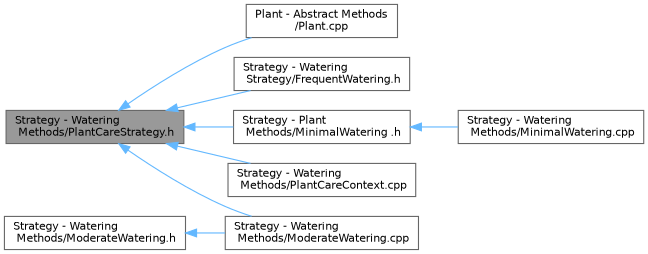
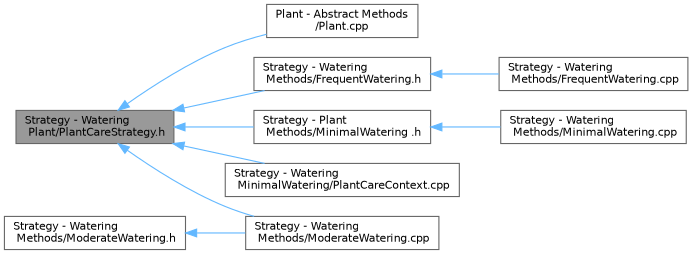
  digraph {
    rankdir=LR
    node [color=grey40 fillcolor=white fontname=Helvetica fontsize=10 shape=box style=filled]
    edge [color=steelblue1 dir=back fontname=Helvetica fontsize=10 labelfontname=Helvetica labelfontsize=10 style=solid]
-   n1 [color=gray40 fillcolor=grey60 fontcolor=black height=0.2 label="Strategy - Watering\l Methods/PlantCareStrategy.h" width=0.4]
+   n1 [color=gray40 fillcolor=grey60 fontcolor=black height=0.2 label="Strategy - Watering\l Plant/PlantCareStrategy.h" width=0.4]
    n2 [height=0.2 label="Plant - Abstract Methods\l/Plant.cpp" width=0.4]
-   n3 [height=0.2 label="Strategy - Watering\l Strategy/FrequentWatering.h" width=0.4]
+   n3 [height=0.2 label="Strategy - Watering\l Methods/FrequentWatering.h" width=0.4]
    n4 [height=0.2 label="Strategy - Plant\l Methods/MinimalWatering .h" width=0.4]
-   n5 [height=0.2 label="Strategy - Watering\l Methods/PlantCareContext.cpp" width=0.4]
+   n5 [height=0.2 label="Strategy - Watering\l MinimalWatering/PlantCareContext.cpp" width=0.4]
    n6 [height=0.2 label="Strategy - Watering\l Methods/ModerateWatering.cpp" width=0.4]
+   n7 [height=0.2 label="Strategy - Watering\l Methods/FrequentWatering.cpp" width=0.4]
    n8 [height=0.2 label="Strategy - Watering\l Methods/MinimalWatering.cpp" width=0.4]
    n9 [height=0.2 label="Strategy - Watering\l Methods/ModerateWatering.h" width=0.4]
    n1 -> n2
    n1 -> n3
    n1 -> n4
    n1 -> n5
    n1 -> n6
+   n3 -> n7
    n4 -> n8
    n9 -> n6
  }
